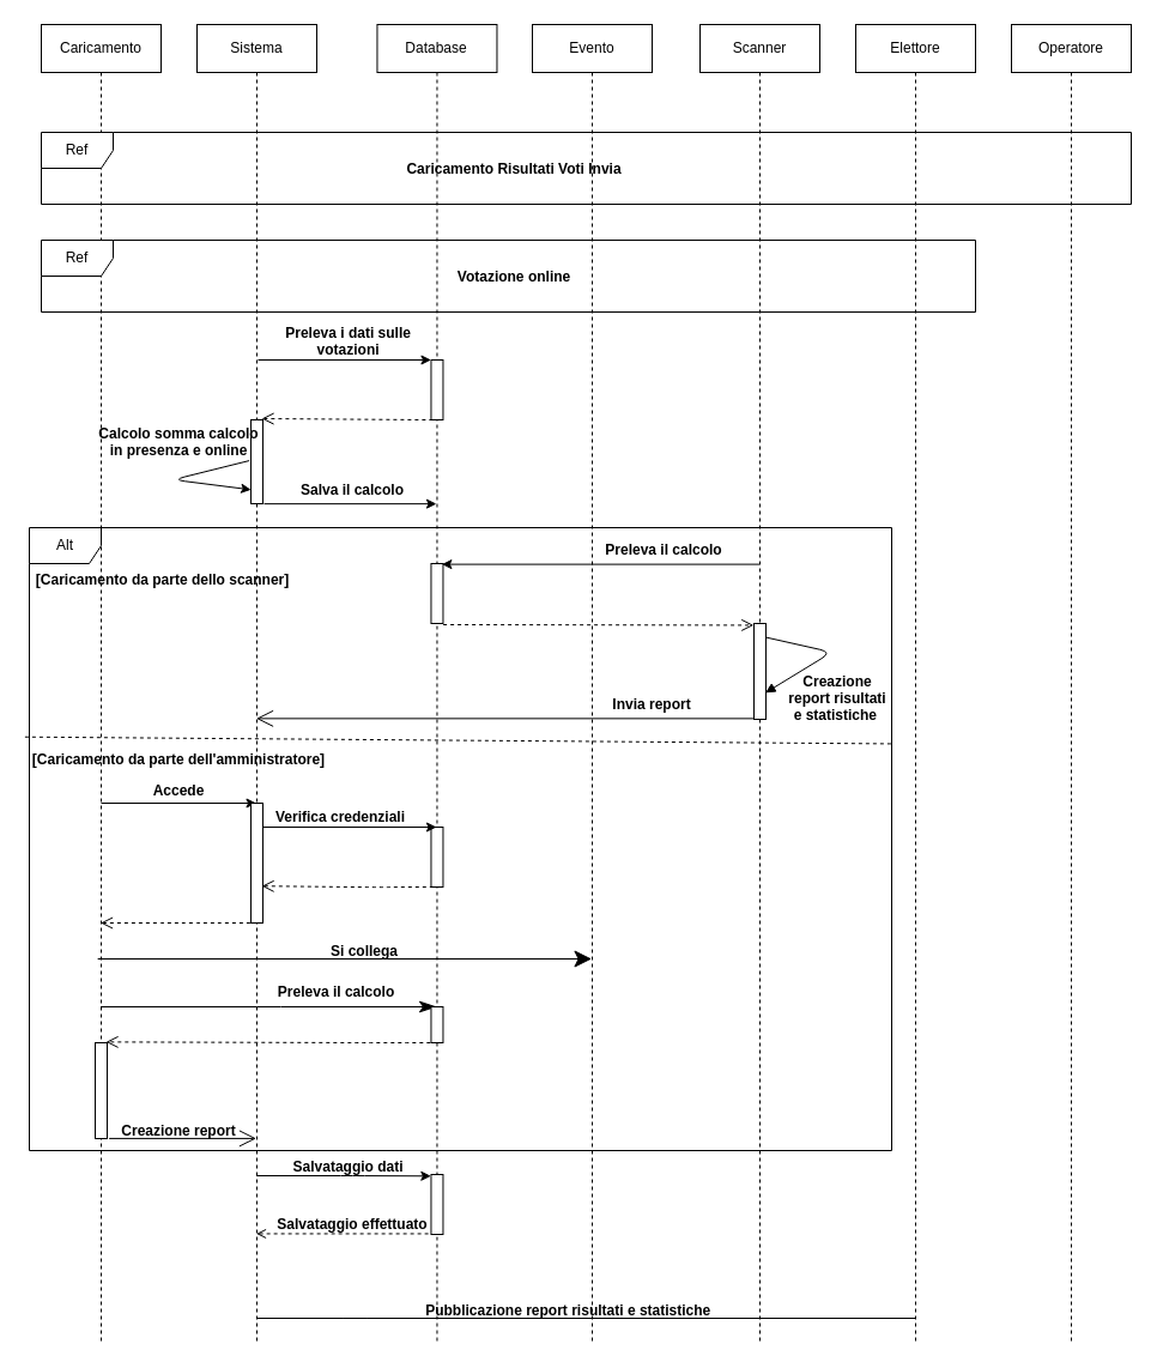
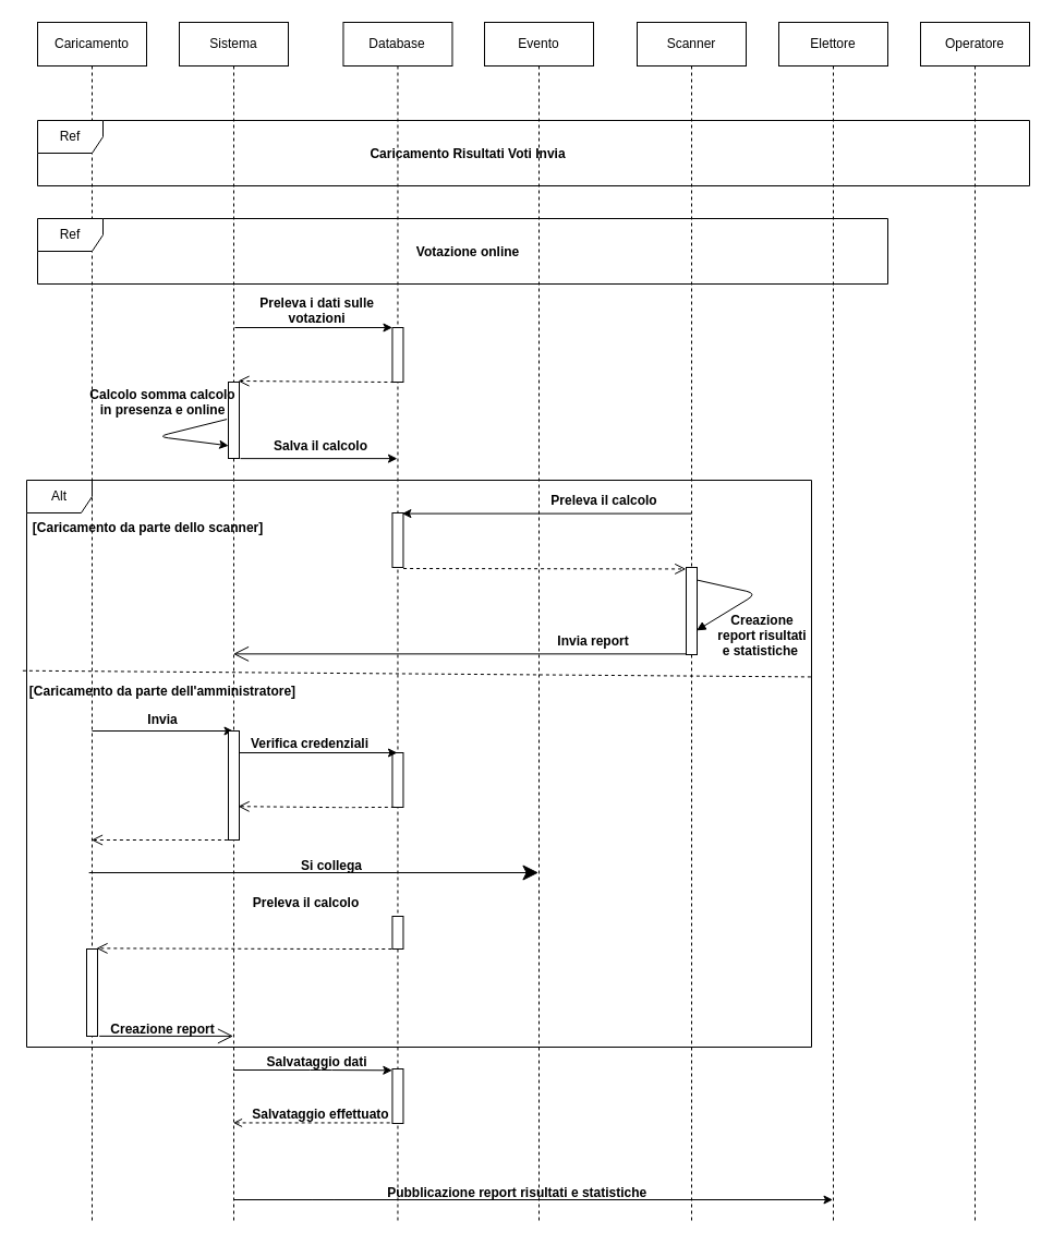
  <mxCell id="0" />
  <mxCell id="1" parent="0" />
  <mxCell id="2" value="Alt" style="shape=umlFrame;whiteSpace=wrap;html=1;" parent="1" vertex="1"><mxGeometry x="24" y="440" width="720" height="520" as="geometry" /></mxCell>
  <mxCell id="3" value="Caricamento" style="shape=umlLifeline;perimeter=lifelinePerimeter;whiteSpace=wrap;html=1;container=1;collapsible=0;recursiveResize=0;outlineConnect=0;" parent="1" vertex="1"><mxGeometry x="34" y="20" width="100" height="1100" as="geometry" /></mxCell>
  <mxCell id="4" value="" style="html=1;points=[];perimeter=orthogonalPerimeter;" parent="3" vertex="1"><mxGeometry x="45" y="850" width="10" height="80" as="geometry" /></mxCell>
  <mxCell id="5" value="" style="endArrow=classic;html=1;" parent="3" target="6" edge="1"><mxGeometry width="50" height="50" relative="1" as="geometry"><mxPoint x="50" y="650" as="sourcePoint" /><mxPoint x="100" y="600" as="targetPoint" /></mxGeometry></mxCell>
  <mxCell id="6" value="Sistema" style="shape=umlLifeline;perimeter=lifelinePerimeter;whiteSpace=wrap;html=1;container=1;collapsible=0;recursiveResize=0;outlineConnect=0;" parent="1" vertex="1"><mxGeometry x="164" y="20" width="100" height="1100" as="geometry" /></mxCell>
  <mxCell id="7" value="" style="html=1;points=[];perimeter=orthogonalPerimeter;" parent="6" vertex="1"><mxGeometry x="45" y="330" width="10" height="70" as="geometry" /></mxCell>
  <mxCell id="8" value="" style="html=1;points=[];perimeter=orthogonalPerimeter;" parent="6" vertex="1"><mxGeometry x="45" y="650" width="10" height="100" as="geometry" /></mxCell>
  <mxCell id="9" value="" style="endArrow=classic;html=1;exitX=-0.137;exitY=0.487;exitDx=0;exitDy=0;exitPerimeter=0;entryX=0.014;entryY=0.833;entryDx=0;entryDy=0;entryPerimeter=0;" parent="6" source="7" target="7" edge="1"><mxGeometry width="50" height="50" relative="1" as="geometry"><mxPoint x="80" y="356" as="sourcePoint" /><mxPoint x="40" y="370" as="targetPoint" /><Array as="points"><mxPoint x="-20" y="380" /></Array></mxGeometry></mxCell>
  <mxCell id="10" value="Evento" style="shape=umlLifeline;perimeter=lifelinePerimeter;whiteSpace=wrap;html=1;container=1;collapsible=0;recursiveResize=0;outlineConnect=0;" parent="1" vertex="1"><mxGeometry x="444" y="20" width="100" height="1100" as="geometry" /></mxCell>
  <mxCell id="11" value="Ref" style="shape=umlFrame;whiteSpace=wrap;html=1;" parent="1" vertex="1"><mxGeometry x="34" y="110" width="910" height="60" as="geometry" /></mxCell>
  <mxCell id="12" value="Caricamento Risultati Voti Invia" style="text;align=center;fontStyle=1;verticalAlign=middle;spacingLeft=3;spacingRight=3;strokeColor=none;rotatable=0;points=[[0,0.5],[1,0.5]];portConstraint=eastwest;" parent="1" vertex="1"><mxGeometry x="324" y="127" width="210" height="26" as="geometry" /></mxCell>
  <mxCell id="13" value="Scanner" style="shape=umlLifeline;perimeter=lifelinePerimeter;whiteSpace=wrap;html=1;container=1;collapsible=0;recursiveResize=0;outlineConnect=0;" parent="1" vertex="1"><mxGeometry x="584" y="20" width="100" height="1100" as="geometry" /></mxCell>
  <mxCell id="14" value="" style="html=1;verticalAlign=bottom;endArrow=block;exitX=0.91;exitY=0.142;exitDx=0;exitDy=0;exitPerimeter=0;entryX=0.957;entryY=0.723;entryDx=0;entryDy=0;entryPerimeter=0;" parent="13" source="15" target="15" edge="1"><mxGeometry width="80" relative="1" as="geometry"><mxPoint x="1210" y="524" as="sourcePoint" /><mxPoint x="1280" y="534" as="targetPoint" /><Array as="points"><mxPoint x="110" y="524" /></Array></mxGeometry></mxCell>
  <mxCell id="15" value="" style="html=1;points=[];perimeter=orthogonalPerimeter;" parent="13" vertex="1"><mxGeometry x="45" y="500" width="10" height="80" as="geometry" /></mxCell>
  <mxCell id="16" value="Ref" style="shape=umlFrame;whiteSpace=wrap;html=1;" parent="13" vertex="1"><mxGeometry x="-550" y="180" width="780" height="60" as="geometry" /></mxCell>
  <mxCell id="17" value="Votazione online" style="text;align=center;fontStyle=1;verticalAlign=middle;spacingLeft=3;spacingRight=3;strokeColor=none;rotatable=0;points=[[0,0.5],[1,0.5]];portConstraint=eastwest;" parent="13" vertex="1"><mxGeometry x="-260" y="197" width="210" height="26" as="geometry" /></mxCell>
  <mxCell id="18" value="Calcolo somma calcolo&#10;in presenza e online" style="text;align=center;fontStyle=1;verticalAlign=middle;spacingLeft=3;spacingRight=3;strokeColor=none;rotatable=0;points=[[0,0.5],[1,0.5]];portConstraint=eastwest;" parent="1" vertex="1"><mxGeometry x="94" y="350" width="110" height="36" as="geometry" /></mxCell>
  <mxCell id="19" value="" style="endArrow=none;dashed=1;html=1;entryX=1;entryY=0.347;entryDx=0;entryDy=0;entryPerimeter=0;exitX=-0.005;exitY=0.336;exitDx=0;exitDy=0;exitPerimeter=0;" parent="1" source="2" target="2" edge="1"><mxGeometry width="50" height="50" relative="1" as="geometry"><mxPoint x="23" y="600" as="sourcePoint" /><mxPoint x="744" y="617" as="targetPoint" /><Array as="points" /></mxGeometry></mxCell>
  <mxCell id="20" value="" style="endArrow=open;endFill=1;endSize=12;html=1;exitX=-0.012;exitY=0.992;exitDx=0;exitDy=0;exitPerimeter=0;" parent="1" source="15" target="6" edge="1"><mxGeometry width="160" relative="1" as="geometry"><mxPoint x="514" y="634" as="sourcePoint" /><mxPoint x="214" y="590" as="targetPoint" /></mxGeometry></mxCell>
  <mxCell id="21" value="Invia report" style="text;align=center;fontStyle=1;verticalAlign=middle;spacingLeft=3;spacingRight=3;strokeColor=none;rotatable=0;points=[[0,0.5],[1,0.5]];portConstraint=eastwest;" parent="1" vertex="1"><mxGeometry x="504" y="574" width="80" height="26" as="geometry" /></mxCell>
  <mxCell id="22" value="" style="endArrow=open;endFill=1;endSize=12;html=1;exitX=1.165;exitY=0.999;exitDx=0;exitDy=0;exitPerimeter=0;" parent="1" source="4" target="6" edge="1"><mxGeometry width="160" relative="1" as="geometry"><mxPoint x="888.88" y="572.36" as="sourcePoint" /><mxPoint x="223.324" y="572.36" as="targetPoint" /></mxGeometry></mxCell>
  <mxCell id="23" value="Database" style="shape=umlLifeline;perimeter=lifelinePerimeter;whiteSpace=wrap;html=1;container=1;collapsible=0;recursiveResize=0;outlineConnect=0;" parent="1" vertex="1"><mxGeometry x="314.46" y="20" width="100" height="1100" as="geometry" /></mxCell>
  <mxCell id="24" value="" style="html=1;points=[];perimeter=orthogonalPerimeter;" parent="23" vertex="1"><mxGeometry x="45" y="670" width="10" height="50" as="geometry" /></mxCell>
  <mxCell id="25" value="" style="html=1;points=[];perimeter=orthogonalPerimeter;" parent="23" vertex="1"><mxGeometry x="45" y="960" width="10" height="50" as="geometry" /></mxCell>
  <mxCell id="26" value="" style="html=1;points=[];perimeter=orthogonalPerimeter;" parent="23" vertex="1"><mxGeometry x="45" y="280" width="10" height="50" as="geometry" /></mxCell>
  <mxCell id="27" value="" style="html=1;points=[];perimeter=orthogonalPerimeter;" parent="23" vertex="1"><mxGeometry x="45" y="450" width="10" height="50" as="geometry" /></mxCell>
  <mxCell id="28" value="" style="html=1;verticalAlign=bottom;endArrow=open;dashed=1;endSize=8;exitX=-0.06;exitY=1;exitDx=0;exitDy=0;exitPerimeter=0;" parent="1" source="8" target="3" edge="1"><mxGeometry relative="1" as="geometry"><mxPoint x="242.77" y="760" as="sourcePoint" /><mxPoint x="516.14" y="760" as="targetPoint" /><Array as="points"><mxPoint x="174" y="770" /><mxPoint x="144" y="770" /></Array></mxGeometry></mxCell>
  <mxCell id="29" value="" style="endArrow=classic;html=1;" parent="1" target="23" edge="1"><mxGeometry width="50" height="50" relative="1" as="geometry"><mxPoint x="219.46" y="690" as="sourcePoint" /><mxPoint x="348.96" y="690" as="targetPoint" /></mxGeometry></mxCell>
  <mxCell id="30" value="" style="html=1;verticalAlign=bottom;endArrow=open;dashed=1;endSize=8;exitX=0.188;exitY=0.998;exitDx=0;exitDy=0;exitPerimeter=0;entryX=0.906;entryY=0.692;entryDx=0;entryDy=0;entryPerimeter=0;" parent="1" source="24" target="8" edge="1"><mxGeometry relative="1" as="geometry"><mxPoint x="349.78" y="740" as="sourcePoint" /><mxPoint x="224.002" y="740.2" as="targetPoint" /><Array as="points"><mxPoint x="313.78" y="740.2" /></Array></mxGeometry></mxCell>
- <mxCell id="31" value="Accede" style="text;align=center;fontStyle=1;verticalAlign=middle;spacingLeft=3;spacingRight=3;strokeColor=none;rotatable=0;points=[[0,0.5],[1,0.5]];portConstraint=eastwest;" parent="1" vertex="1"><mxGeometry x="109" y="646" width="80" height="26" as="geometry" /></mxCell>
+ <mxCell id="31" value="Invia" style="text;align=center;fontStyle=1;verticalAlign=middle;spacingLeft=3;spacingRight=3;strokeColor=none;rotatable=0;points=[[0,0.5],[1,0.5]];portConstraint=eastwest;" parent="1" vertex="1"><mxGeometry x="109" y="646" width="80" height="26" as="geometry" /></mxCell>
  <mxCell id="32" value="Verifica credenziali" style="text;align=center;fontStyle=1;verticalAlign=middle;spacingLeft=3;spacingRight=3;strokeColor=none;rotatable=0;points=[[0,0.5],[1,0.5]];portConstraint=eastwest;" parent="1" vertex="1"><mxGeometry x="244" y="668" width="80" height="26" as="geometry" /></mxCell>
  <mxCell id="33" value="Salvataggio dati" style="text;align=center;fontStyle=1;verticalAlign=middle;spacingLeft=3;spacingRight=3;strokeColor=none;rotatable=0;points=[[0,0.5],[1,0.5]];portConstraint=eastwest;" parent="1" vertex="1"><mxGeometry x="250.57" y="960" width="80" height="26" as="geometry" /></mxCell>
  <mxCell id="34" value="Salvataggio effettuato" style="text;align=center;fontStyle=1;verticalAlign=middle;spacingLeft=3;spacingRight=3;strokeColor=none;rotatable=0;points=[[0,0.5],[1,0.5]];portConstraint=eastwest;" parent="1" vertex="1"><mxGeometry x="254" y="1008" width="80" height="26" as="geometry" /></mxCell>
  <mxCell id="35" value="" style="endArrow=classic;endFill=1;endSize=12;html=1;exitX=1.165;exitY=0.999;exitDx=0;exitDy=0;exitPerimeter=0;" parent="1" target="10" edge="1"><mxGeometry width="160" relative="1" as="geometry"><mxPoint x="81.15" y="800" as="sourcePoint" /><mxPoint x="204" y="800" as="targetPoint" /></mxGeometry></mxCell>
  <mxCell id="36" value="Si collega" style="text;align=center;fontStyle=1;verticalAlign=middle;spacingLeft=3;spacingRight=3;strokeColor=none;rotatable=0;points=[[0,0.5],[1,0.5]];portConstraint=eastwest;" parent="1" vertex="1"><mxGeometry x="264" y="780" width="80" height="26" as="geometry" /></mxCell>
  <mxCell id="37" value="Creazione&#10;report risultati&#10;e statistiche " style="text;align=center;fontStyle=1;verticalAlign=middle;spacingLeft=3;spacingRight=3;strokeColor=none;rotatable=0;points=[[0,0.5],[1,0.5]];portConstraint=eastwest;" parent="1" vertex="1"><mxGeometry x="664" y="564" width="70" height="36" as="geometry" /></mxCell>
  <mxCell id="38" value="Creazione report" style="text;align=center;fontStyle=1;verticalAlign=middle;spacingLeft=3;spacingRight=3;strokeColor=none;rotatable=0;points=[[0,0.5],[1,0.5]];portConstraint=eastwest;" parent="1" vertex="1"><mxGeometry x="109" y="930" width="80" height="26" as="geometry" /></mxCell>
  <mxCell id="39" value="" style="endArrow=classic;html=1;entryX=-0.013;entryY=0.026;entryDx=0;entryDy=0;entryPerimeter=0;" parent="1" source="6" target="25" edge="1"><mxGeometry width="50" height="50" relative="1" as="geometry"><mxPoint x="234" y="1000" as="sourcePoint" /><mxPoint x="354" y="981" as="targetPoint" /><Array as="points"><mxPoint x="294" y="981" /></Array></mxGeometry></mxCell>
  <mxCell id="40" value="Pubblicazione report risultati e statistiche" style="text;align=center;fontStyle=1;verticalAlign=middle;spacingLeft=3;spacingRight=3;strokeColor=none;rotatable=0;points=[[0,0.5],[1,0.5]];portConstraint=eastwest;" parent="1" vertex="1"><mxGeometry x="344.46" y="1080" width="259.54" height="26" as="geometry" /></mxCell>
  <mxCell id="41" style="edgeStyle=orthogonalEdgeStyle;rounded=0;orthogonalLoop=1;jettySize=auto;html=1;exitX=1;exitY=0.5;exitDx=0;exitDy=0;" parent="1" source="40" target="40" edge="1"><mxGeometry relative="1" as="geometry" /></mxCell>
  <mxCell id="42" value="Operatore" style="shape=umlLifeline;perimeter=lifelinePerimeter;whiteSpace=wrap;html=1;container=1;collapsible=0;recursiveResize=0;outlineConnect=0;" parent="1" vertex="1"><mxGeometry x="844" y="20" width="100" height="1100" as="geometry" /></mxCell>
  <mxCell id="43" value="Elettore" style="shape=umlLifeline;perimeter=lifelinePerimeter;whiteSpace=wrap;html=1;container=1;collapsible=0;recursiveResize=0;outlineConnect=0;" parent="1" vertex="1"><mxGeometry x="714" y="20" width="100" height="1100" as="geometry" /></mxCell>
  <mxCell id="44" value="" style="endArrow=classic;html=1;" parent="1" edge="1"><mxGeometry width="50" height="50" relative="1" as="geometry"><mxPoint x="214.96" y="300" as="sourcePoint" /><mxPoint x="359.46" y="300" as="targetPoint" /></mxGeometry></mxCell>
  <mxCell id="45" value="" style="html=1;verticalAlign=bottom;endArrow=open;dashed=1;endSize=8;exitX=0.143;exitY=1.001;exitDx=0;exitDy=0;exitPerimeter=0;" parent="1" source="26" edge="1"><mxGeometry relative="1" as="geometry"><mxPoint x="349.78" y="372" as="sourcePoint" /><mxPoint x="218" y="349" as="targetPoint" /><Array as="points" /></mxGeometry></mxCell>
  <mxCell id="46" value="Preleva i dati sulle&#10;votazioni" style="text;align=center;fontStyle=1;verticalAlign=middle;spacingLeft=3;spacingRight=3;strokeColor=none;rotatable=0;points=[[0,0.5],[1,0.5]];portConstraint=eastwest;" parent="1" vertex="1"><mxGeometry x="240.57" y="266" width="100" height="36" as="geometry" /></mxCell>
  <mxCell id="47" value="" style="endArrow=classic;html=1;exitX=1.1;exitY=1.002;exitDx=0;exitDy=0;exitPerimeter=0;" parent="1" source="7" target="23" edge="1"><mxGeometry width="50" height="50" relative="1" as="geometry"><mxPoint x="254" y="430" as="sourcePoint" /><mxPoint x="304" y="380" as="targetPoint" /></mxGeometry></mxCell>
  <mxCell id="48" value="Salva il calcolo" style="text;align=center;fontStyle=1;verticalAlign=middle;spacingLeft=3;spacingRight=3;strokeColor=none;rotatable=0;points=[[0,0.5],[1,0.5]];portConstraint=eastwest;" parent="1" vertex="1"><mxGeometry x="244" y="390" width="100" height="36" as="geometry" /></mxCell>
  <mxCell id="49" value="" style="endArrow=classic;html=1;entryX=0.894;entryY=0.012;entryDx=0;entryDy=0;entryPerimeter=0;" parent="1" source="13" target="27" edge="1"><mxGeometry width="50" height="50" relative="1" as="geometry"><mxPoint x="494" y="510" as="sourcePoint" /><mxPoint x="544" y="460" as="targetPoint" /></mxGeometry></mxCell>
  <mxCell id="50" value="" style="html=1;verticalAlign=bottom;endArrow=open;dashed=1;endSize=8;exitX=1.014;exitY=1.02;exitDx=0;exitDy=0;exitPerimeter=0;entryX=-0.019;entryY=0.018;entryDx=0;entryDy=0;entryPerimeter=0;" parent="1" source="27" target="15" edge="1"><mxGeometry relative="1" as="geometry"><mxPoint x="406.89" y="541.05" as="sourcePoint" /><mxPoint x="264" y="540" as="targetPoint" /><Array as="points" /></mxGeometry></mxCell>
  <mxCell id="51" value="Preleva il calcolo" style="text;align=center;fontStyle=1;verticalAlign=middle;spacingLeft=3;spacingRight=3;strokeColor=none;rotatable=0;points=[[0,0.5],[1,0.5]];portConstraint=eastwest;" parent="1" vertex="1"><mxGeometry x="504" y="440" width="100" height="36" as="geometry" /></mxCell>
- <mxCell id="52" value="" style="endArrow=classicThin;endFill=1;endSize=12;html=1;" parent="1" source="3" target="23" edge="1"><mxGeometry width="160" relative="1" as="geometry"><mxPoint x="84.4" y="830" as="sourcePoint" /><mxPoint x="496.75" y="830" as="targetPoint" /><Array as="points"><mxPoint x="224" y="840" /></Array></mxGeometry></mxCell>
  <mxCell id="53" value="" style="html=1;verticalAlign=bottom;endArrow=open;dashed=1;endSize=8;exitX=-0.06;exitY=1;exitDx=0;exitDy=0;exitPerimeter=0;entryX=0.9;entryY=-0.008;entryDx=0;entryDy=0;entryPerimeter=0;" parent="1" target="4" edge="1"><mxGeometry relative="1" as="geometry"><mxPoint x="364.8" y="870" as="sourcePoint" /><mxPoint x="240.567" y="870" as="targetPoint" /><Array as="points"><mxPoint x="330.4" y="870" /><mxPoint x="300.4" y="870" /></Array></mxGeometry></mxCell>
  <mxCell id="54" value="Preleva il calcolo" style="text;align=center;fontStyle=1;verticalAlign=middle;spacingLeft=3;spacingRight=3;strokeColor=none;rotatable=0;points=[[0,0.5],[1,0.5]];portConstraint=eastwest;" parent="1" vertex="1"><mxGeometry x="240.57" y="814" width="80" height="26" as="geometry" /></mxCell>
  <mxCell id="55" value="" style="html=1;points=[];perimeter=orthogonalPerimeter;" parent="1" vertex="1"><mxGeometry x="359.46" y="840" width="10" height="30" as="geometry" /></mxCell>
  <mxCell id="56" value="" style="endArrow=open;html=1;dashed=1;endFill=0;exitX=-0.232;exitY=0.989;exitDx=0;exitDy=0;exitPerimeter=0;" parent="1" source="25" target="6" edge="1"><mxGeometry width="50" height="50" relative="1" as="geometry"><mxPoint x="124" y="1130" as="sourcePoint" /><mxPoint x="219.68" y="1030" as="targetPoint" /></mxGeometry></mxCell>
- <mxCell id="57" value="" style="endArrow=none;html=1;" parent="1" source="6" target="43" edge="1"><mxGeometry width="50" height="50" relative="1" as="geometry"><mxPoint x="215.64" y="1100" as="sourcePoint" /><mxPoint x="504" y="1110" as="targetPoint" /><Array as="points"><mxPoint x="295.54" y="1100" /></Array></mxGeometry></mxCell>
+ <mxCell id="57" value="" style="endArrow=classic;html=1;" parent="1" source="6" target="43" edge="1"><mxGeometry width="50" height="50" relative="1" as="geometry"><mxPoint x="215.64" y="1100" as="sourcePoint" /><mxPoint x="504" y="1110" as="targetPoint" /><Array as="points"><mxPoint x="295.54" y="1100" /></Array></mxGeometry></mxCell>
  <mxCell id="58" value="[Caricamento da parte dello scanner]" style="text;align=center;fontStyle=1;verticalAlign=middle;spacingLeft=3;spacingRight=3;strokeColor=none;rotatable=0;points=[[0,0.5],[1,0.5]];portConstraint=eastwest;" parent="1" vertex="1"><mxGeometry x="20.57" y="470" width="230" height="26" as="geometry" /></mxCell>
  <mxCell id="59" value="[Caricamento da parte dell'amministratore]" style="text;align=center;fontStyle=1;verticalAlign=middle;spacingLeft=3;spacingRight=3;strokeColor=none;rotatable=0;points=[[0,0.5],[1,0.5]];portConstraint=eastwest;" parent="1" vertex="1"><mxGeometry x="34" y="620" width="230" height="26" as="geometry" /></mxCell>
